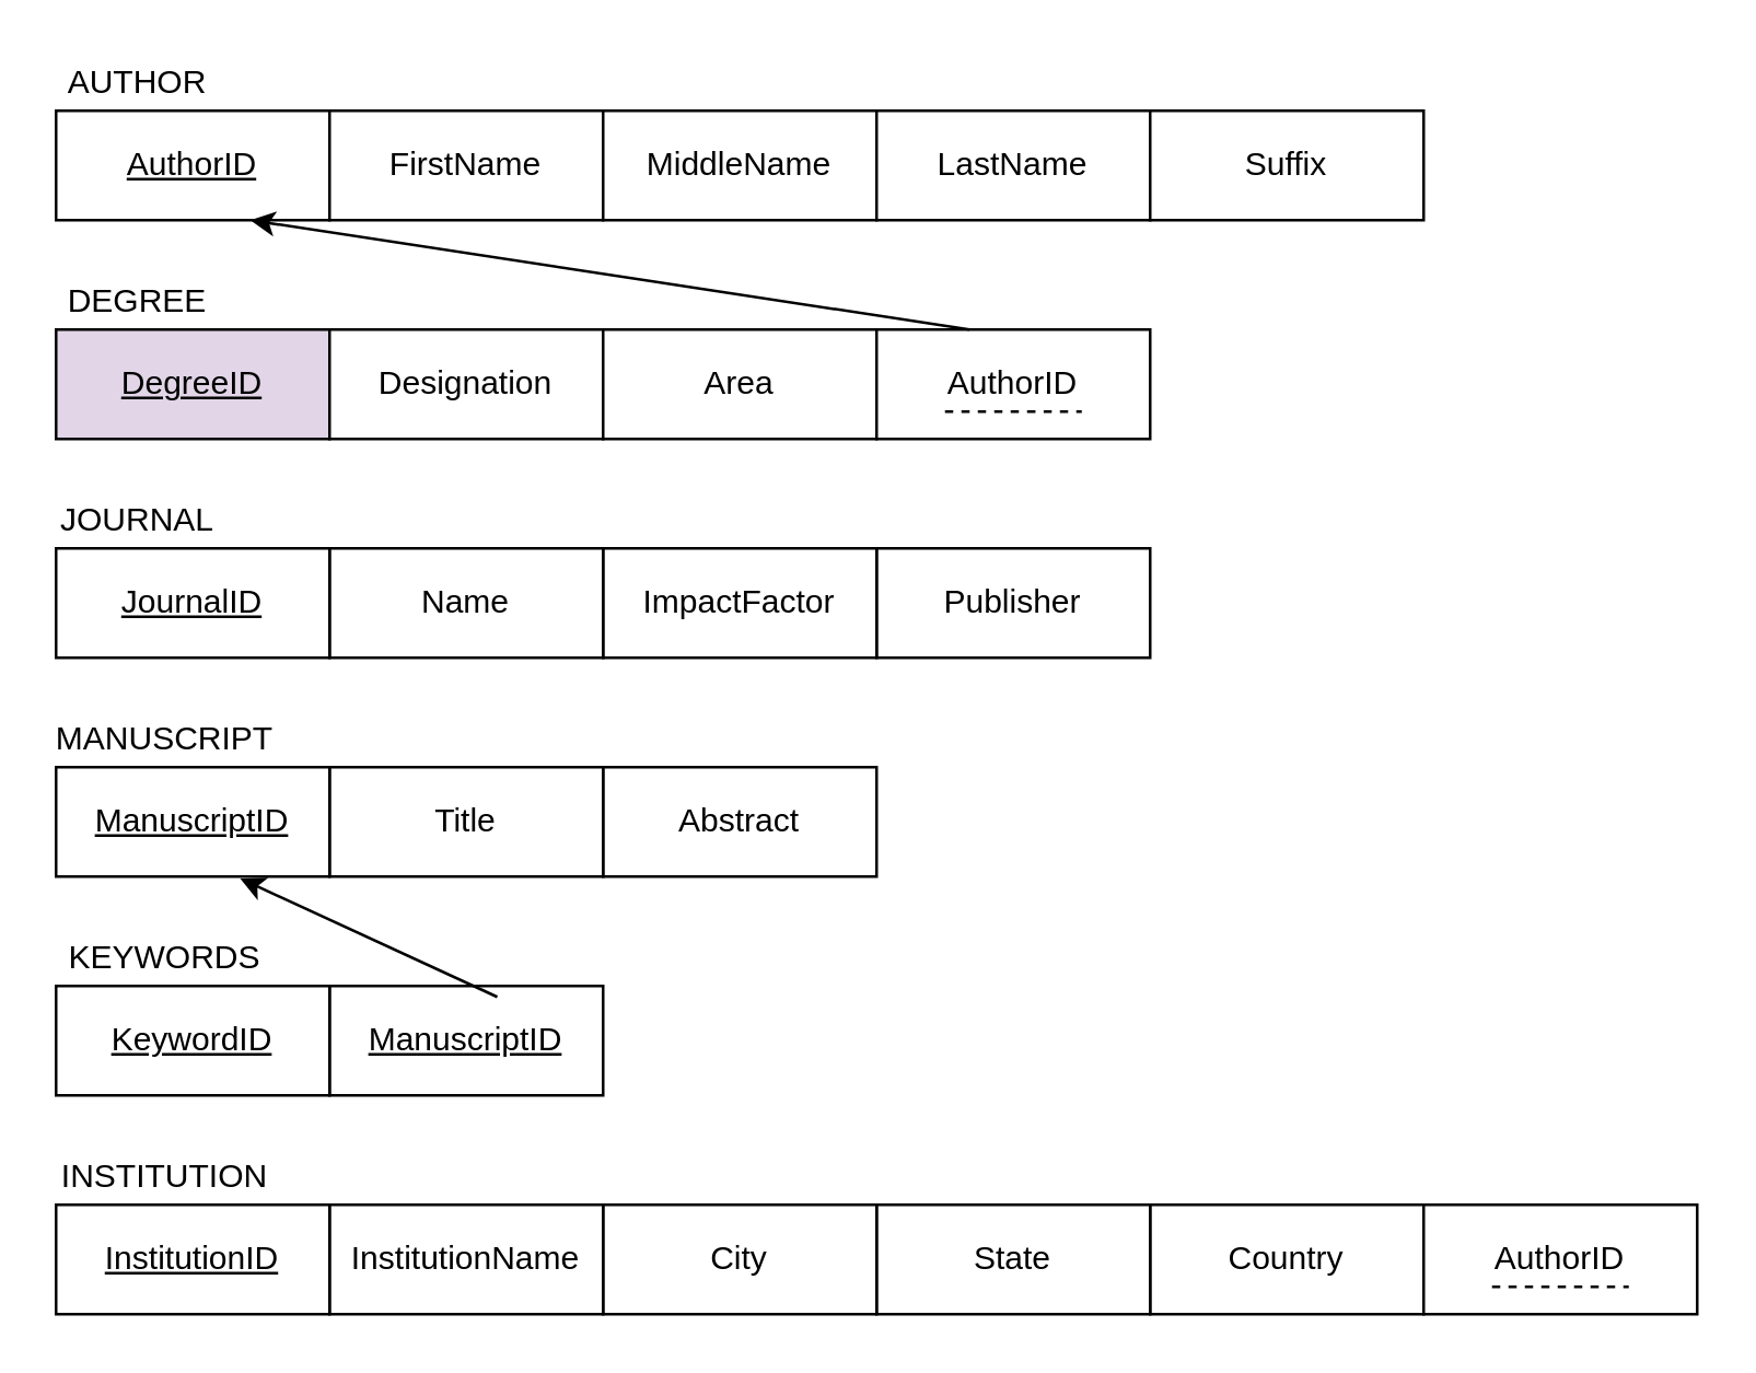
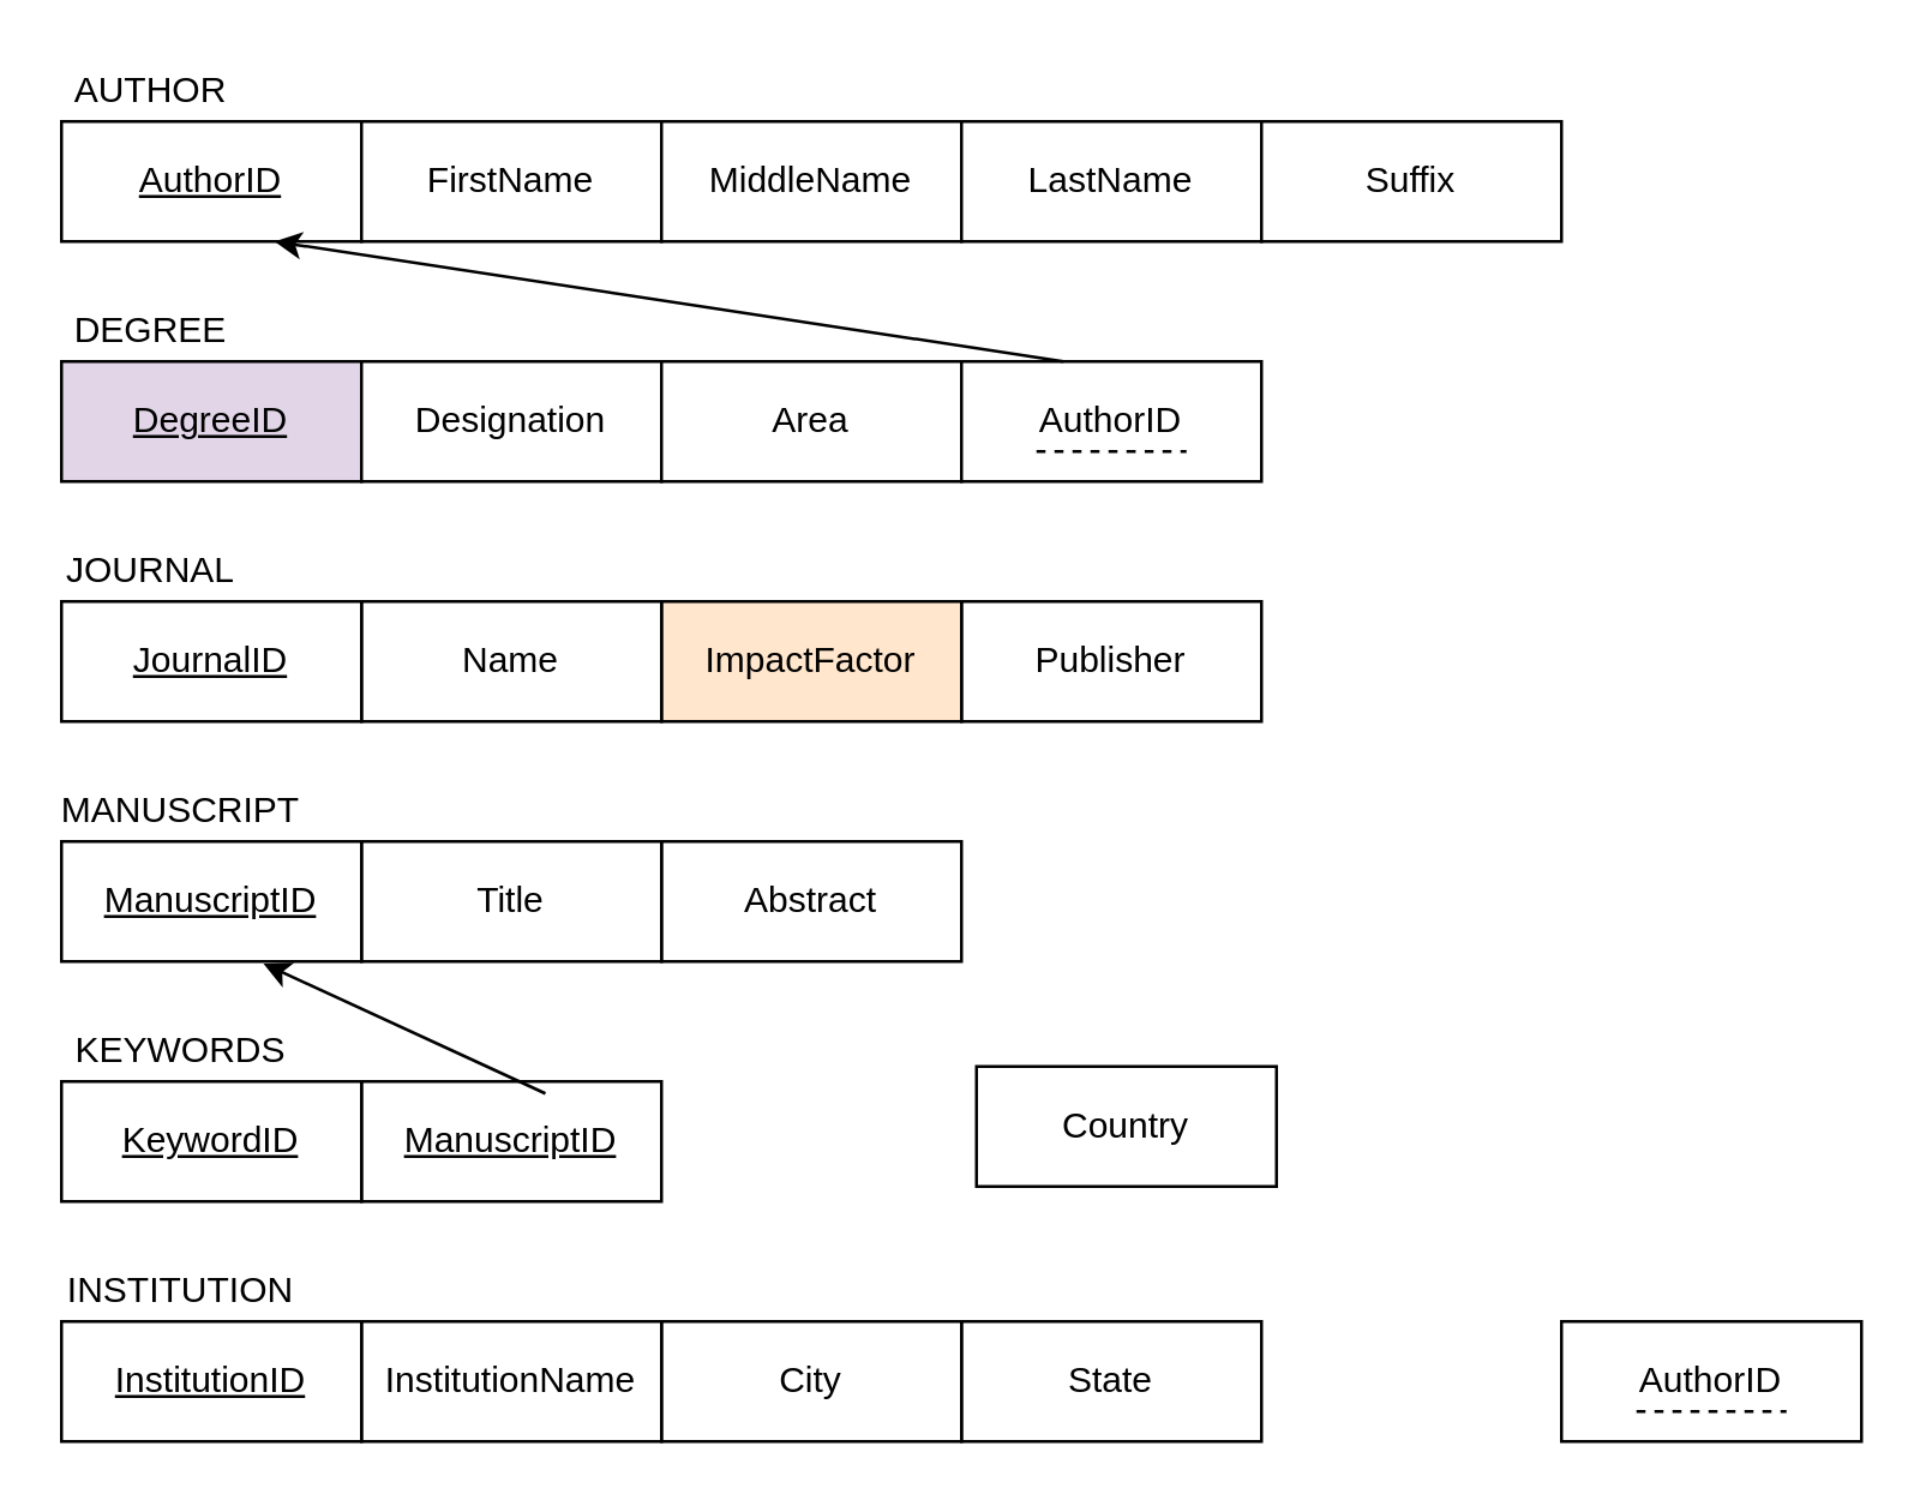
  <mxCell id="0" />
  <mxCell id="1" parent="0" />
  <mxCell id="2" value="&lt;u&gt;AuthorID&lt;/u&gt;" style="whiteSpace=wrap;html=1;align=center;" vertex="1" parent="1"><mxGeometry x="20" y="40" width="100" height="40" as="geometry" /></mxCell>
  <mxCell id="3" value="AUTHOR" style="text;html=1;strokeColor=none;fillColor=none;align=center;verticalAlign=middle;whiteSpace=wrap;rounded=0;" vertex="1" parent="1"><mxGeometry x="30" y="20" width="40" height="20" as="geometry" /></mxCell>
  <mxCell id="4" value="FirstName" style="whiteSpace=wrap;html=1;align=center;" vertex="1" parent="1"><mxGeometry x="120" y="40" width="100" height="40" as="geometry" /></mxCell>
  <mxCell id="5" value="MiddleName" style="whiteSpace=wrap;html=1;align=center;" vertex="1" parent="1"><mxGeometry x="220" y="40" width="100" height="40" as="geometry" /></mxCell>
  <mxCell id="6" value="LastName" style="whiteSpace=wrap;html=1;align=center;" vertex="1" parent="1"><mxGeometry x="320" y="40" width="100" height="40" as="geometry" /></mxCell>
  <mxCell id="7" value="Suffix" style="whiteSpace=wrap;html=1;align=center;" vertex="1" parent="1"><mxGeometry x="420" y="40" width="100" height="40" as="geometry" /></mxCell>
  <mxCell id="8" value="&lt;u&gt;DegreeID&lt;/u&gt;" style="whiteSpace=wrap;html=1;align=center;fillColor=#e1d5e7;" vertex="1" parent="1"><mxGeometry x="20" y="120" width="100" height="40" as="geometry" /></mxCell>
  <mxCell id="9" value="Designation" style="whiteSpace=wrap;html=1;align=center;" vertex="1" parent="1"><mxGeometry x="120" y="120" width="100" height="40" as="geometry" /></mxCell>
  <mxCell id="10" value="Area" style="whiteSpace=wrap;html=1;align=center;" vertex="1" parent="1"><mxGeometry x="220" y="120" width="100" height="40" as="geometry" /></mxCell>
  <mxCell id="11" value="DEGREE" style="text;html=1;strokeColor=none;fillColor=none;align=center;verticalAlign=middle;whiteSpace=wrap;rounded=0;" vertex="1" parent="1"><mxGeometry x="30" y="100" width="40" height="20" as="geometry" /></mxCell>
  <mxCell id="12" value="AuthorID" style="whiteSpace=wrap;html=1;align=center;" vertex="1" parent="1"><mxGeometry x="320" y="120" width="100" height="40" as="geometry" /></mxCell>
  <mxCell id="13" value="" style="endArrow=none;dashed=1;html=1;" edge="1" parent="1"><mxGeometry width="50" height="50" relative="1" as="geometry"><mxPoint x="345" y="150" as="sourcePoint" /><mxPoint x="395" y="150" as="targetPoint" /><Array as="points"><mxPoint x="385" y="150" /></Array></mxGeometry></mxCell>
  <mxCell id="14" value="" style="endArrow=classic;html=1;exitX=0.34;exitY=0;exitDx=0;exitDy=0;exitPerimeter=0;" edge="1" parent="1" source="12"><mxGeometry width="50" height="50" relative="1" as="geometry"><mxPoint x="360" y="270" as="sourcePoint" /><mxPoint x="91" y="80" as="targetPoint" /></mxGeometry></mxCell>
  <mxCell id="15" value="Publisher" style="whiteSpace=wrap;html=1;align=center;" vertex="1" parent="1"><mxGeometry x="320" y="200" width="100" height="40" as="geometry" /></mxCell>
- <mxCell id="16" value="ImpactFactor" style="whiteSpace=wrap;html=1;align=center;" vertex="1" parent="1"><mxGeometry x="220" y="200" width="100" height="40" as="geometry" /></mxCell>
+ <mxCell id="16" value="ImpactFactor" style="whiteSpace=wrap;html=1;align=center;fillColor=#ffe6cc;" vertex="1" parent="1"><mxGeometry x="220" y="200" width="100" height="40" as="geometry" /></mxCell>
  <mxCell id="17" value="Name" style="whiteSpace=wrap;html=1;align=center;" vertex="1" parent="1"><mxGeometry x="120" y="200" width="100" height="40" as="geometry" /></mxCell>
  <mxCell id="18" value="&lt;u&gt;JournalID&lt;/u&gt;" style="whiteSpace=wrap;html=1;align=center;" vertex="1" parent="1"><mxGeometry x="20" y="200" width="100" height="40" as="geometry" /></mxCell>
  <mxCell id="19" value="JOURNAL" style="text;html=1;strokeColor=none;fillColor=none;align=center;verticalAlign=middle;whiteSpace=wrap;rounded=0;" vertex="1" parent="1"><mxGeometry x="30" y="180" width="40" height="20" as="geometry" /></mxCell>
  <mxCell id="20" value="Abstract" style="whiteSpace=wrap;html=1;align=center;" vertex="1" parent="1"><mxGeometry x="220" y="280" width="100" height="40" as="geometry" /></mxCell>
  <mxCell id="21" value="Title" style="whiteSpace=wrap;html=1;align=center;" vertex="1" parent="1"><mxGeometry x="120" y="280" width="100" height="40" as="geometry" /></mxCell>
  <mxCell id="22" value="&lt;u&gt;ManuscriptID&lt;/u&gt;" style="whiteSpace=wrap;html=1;align=center;" vertex="1" parent="1"><mxGeometry x="20" y="280" width="100" height="40" as="geometry" /></mxCell>
  <mxCell id="23" value="MANUSCRIPT" style="text;html=1;strokeColor=none;fillColor=none;align=center;verticalAlign=middle;whiteSpace=wrap;rounded=0;" vertex="1" parent="1"><mxGeometry x="40" y="260" width="40" height="20" as="geometry" /></mxCell>
  <mxCell id="24" value="&lt;u&gt;ManuscriptID&lt;/u&gt;" style="whiteSpace=wrap;html=1;align=center;" vertex="1" parent="1"><mxGeometry x="120" y="360" width="100" height="40" as="geometry" /></mxCell>
  <mxCell id="25" value="&lt;u&gt;KeywordID&lt;/u&gt;" style="whiteSpace=wrap;html=1;align=center;" vertex="1" parent="1"><mxGeometry x="20" y="360" width="100" height="40" as="geometry" /></mxCell>
  <mxCell id="26" value="KEYWORDS" style="text;html=1;strokeColor=none;fillColor=none;align=center;verticalAlign=middle;whiteSpace=wrap;rounded=0;" vertex="1" parent="1"><mxGeometry x="40" y="340" width="40" height="20" as="geometry" /></mxCell>
- <mxCell id="27" value="Country" style="whiteSpace=wrap;html=1;align=center;" vertex="1" parent="1"><mxGeometry x="420" y="440" width="100" height="40" as="geometry" /></mxCell>
+ <mxCell id="27" value="Country" style="whiteSpace=wrap;html=1;align=center;" vertex="1" parent="1"><mxGeometry x="325" y="355" width="100" height="40" as="geometry" /></mxCell>
  <mxCell id="28" value="State" style="whiteSpace=wrap;html=1;align=center;" vertex="1" parent="1"><mxGeometry x="320" y="440" width="100" height="40" as="geometry" /></mxCell>
  <mxCell id="29" value="City" style="whiteSpace=wrap;html=1;align=center;" vertex="1" parent="1"><mxGeometry x="220" y="440" width="100" height="40" as="geometry" /></mxCell>
  <mxCell id="30" value="InstitutionName" style="whiteSpace=wrap;html=1;align=center;" vertex="1" parent="1"><mxGeometry x="120" y="440" width="100" height="40" as="geometry" /></mxCell>
  <mxCell id="31" value="&lt;u&gt;InstitutionID&lt;/u&gt;" style="whiteSpace=wrap;html=1;align=center;" vertex="1" parent="1"><mxGeometry x="20" y="440" width="100" height="40" as="geometry" /></mxCell>
  <mxCell id="32" value="INSTITUTION" style="text;html=1;strokeColor=none;fillColor=none;align=center;verticalAlign=middle;whiteSpace=wrap;rounded=0;" vertex="1" parent="1"><mxGeometry x="40" y="420" width="40" height="20" as="geometry" /></mxCell>
  <mxCell id="33" value="" style="endArrow=classic;html=1;exitX=0.613;exitY=0.1;exitDx=0;exitDy=0;exitPerimeter=0;entryX=0.673;entryY=1.017;entryDx=0;entryDy=0;entryPerimeter=0;" edge="1" parent="1" source="24" target="22"><mxGeometry width="50" height="50" relative="1" as="geometry"><mxPoint x="360" y="270" as="sourcePoint" /><mxPoint x="410" y="220" as="targetPoint" /></mxGeometry></mxCell>
  <mxCell id="34" value="AuthorID" style="whiteSpace=wrap;html=1;align=center;" vertex="1" parent="1"><mxGeometry x="520" y="440" width="100" height="40" as="geometry" /></mxCell>
  <mxCell id="35" value="" style="endArrow=none;dashed=1;html=1;" edge="1" parent="1"><mxGeometry width="50" height="50" relative="1" as="geometry"><mxPoint x="545" y="470" as="sourcePoint" /><mxPoint x="595" y="470" as="targetPoint" /></mxGeometry></mxCell>
